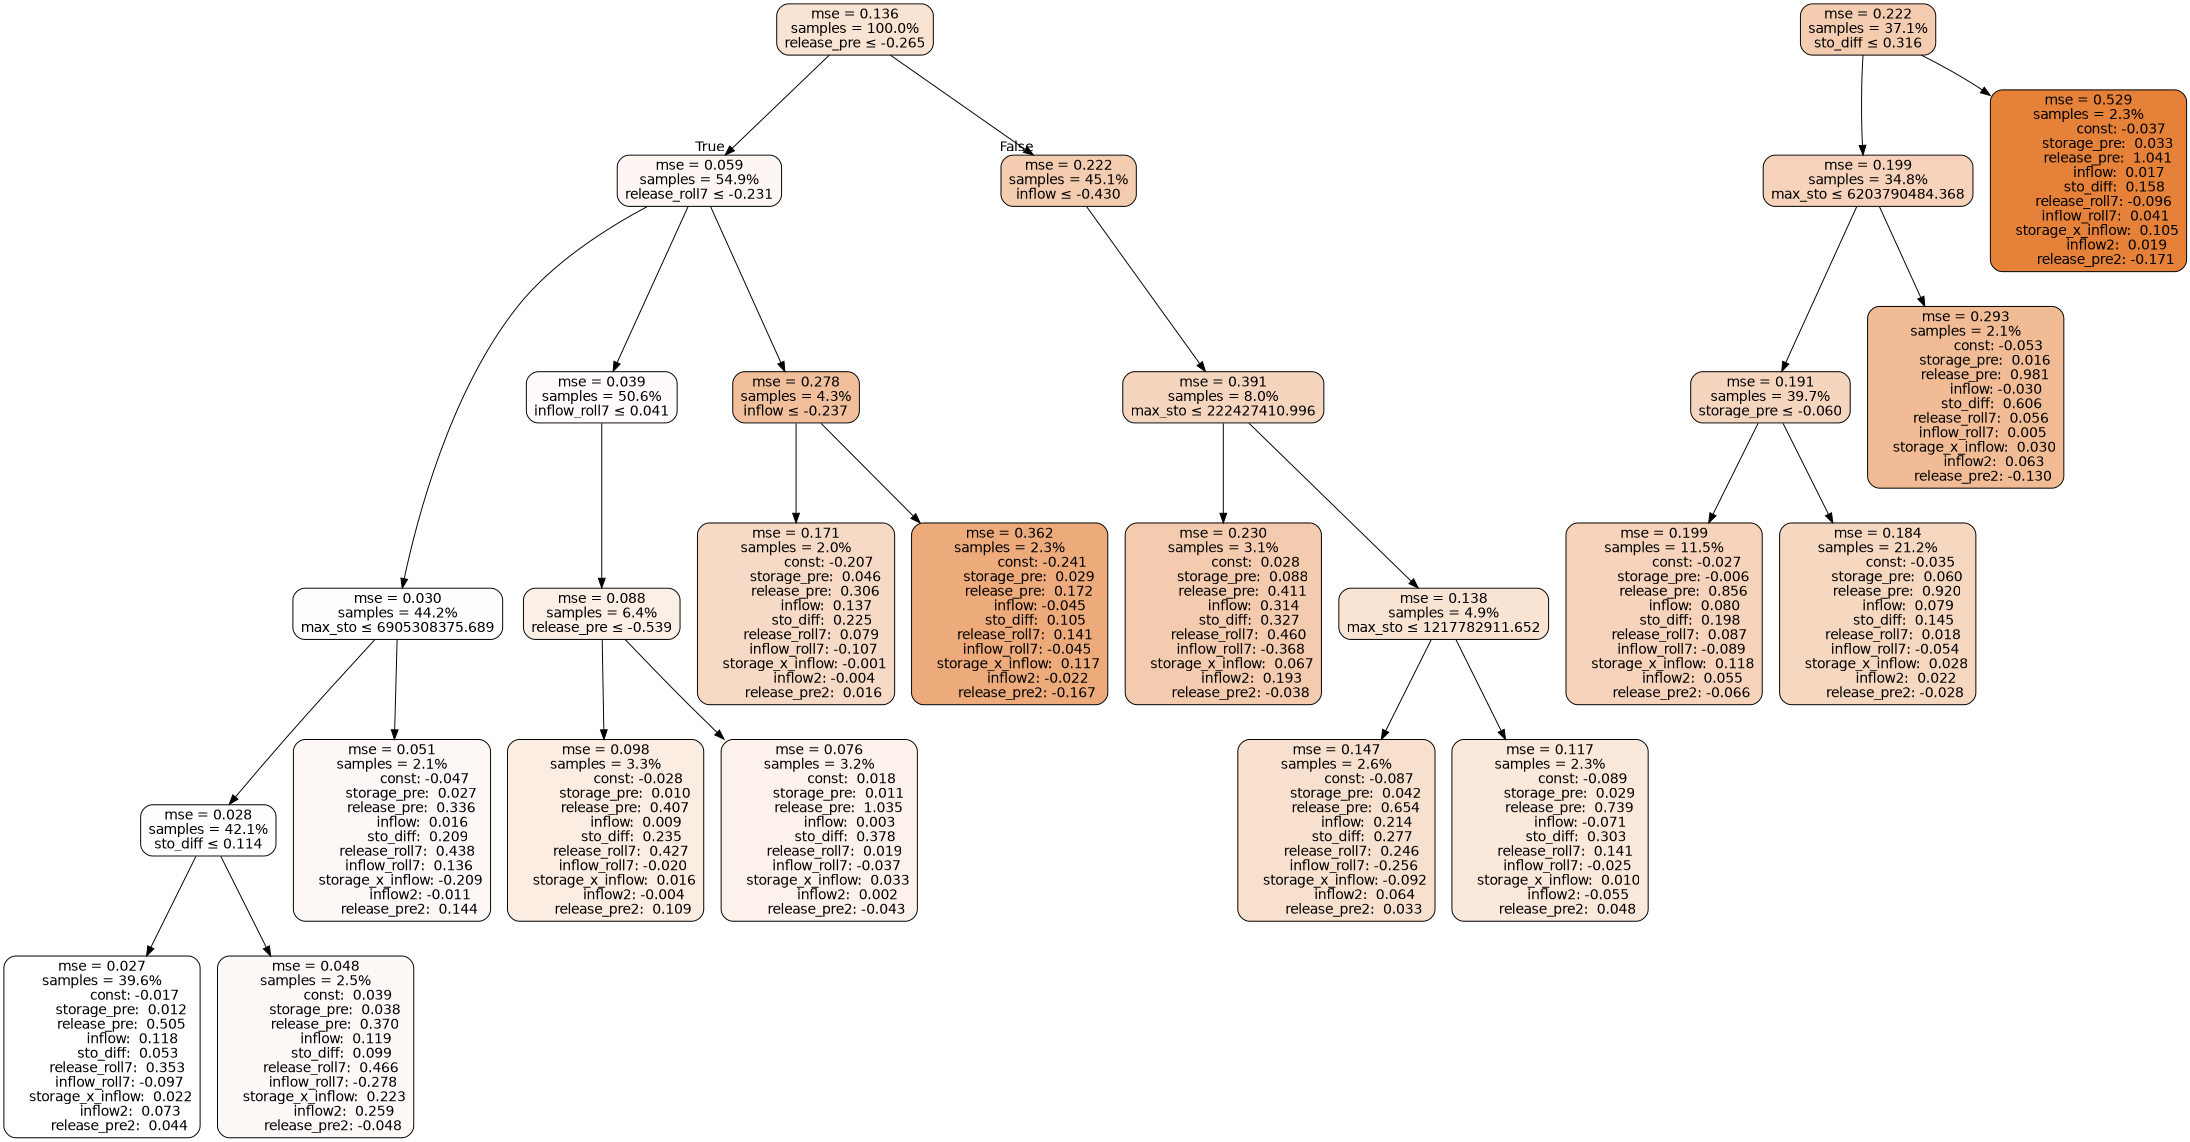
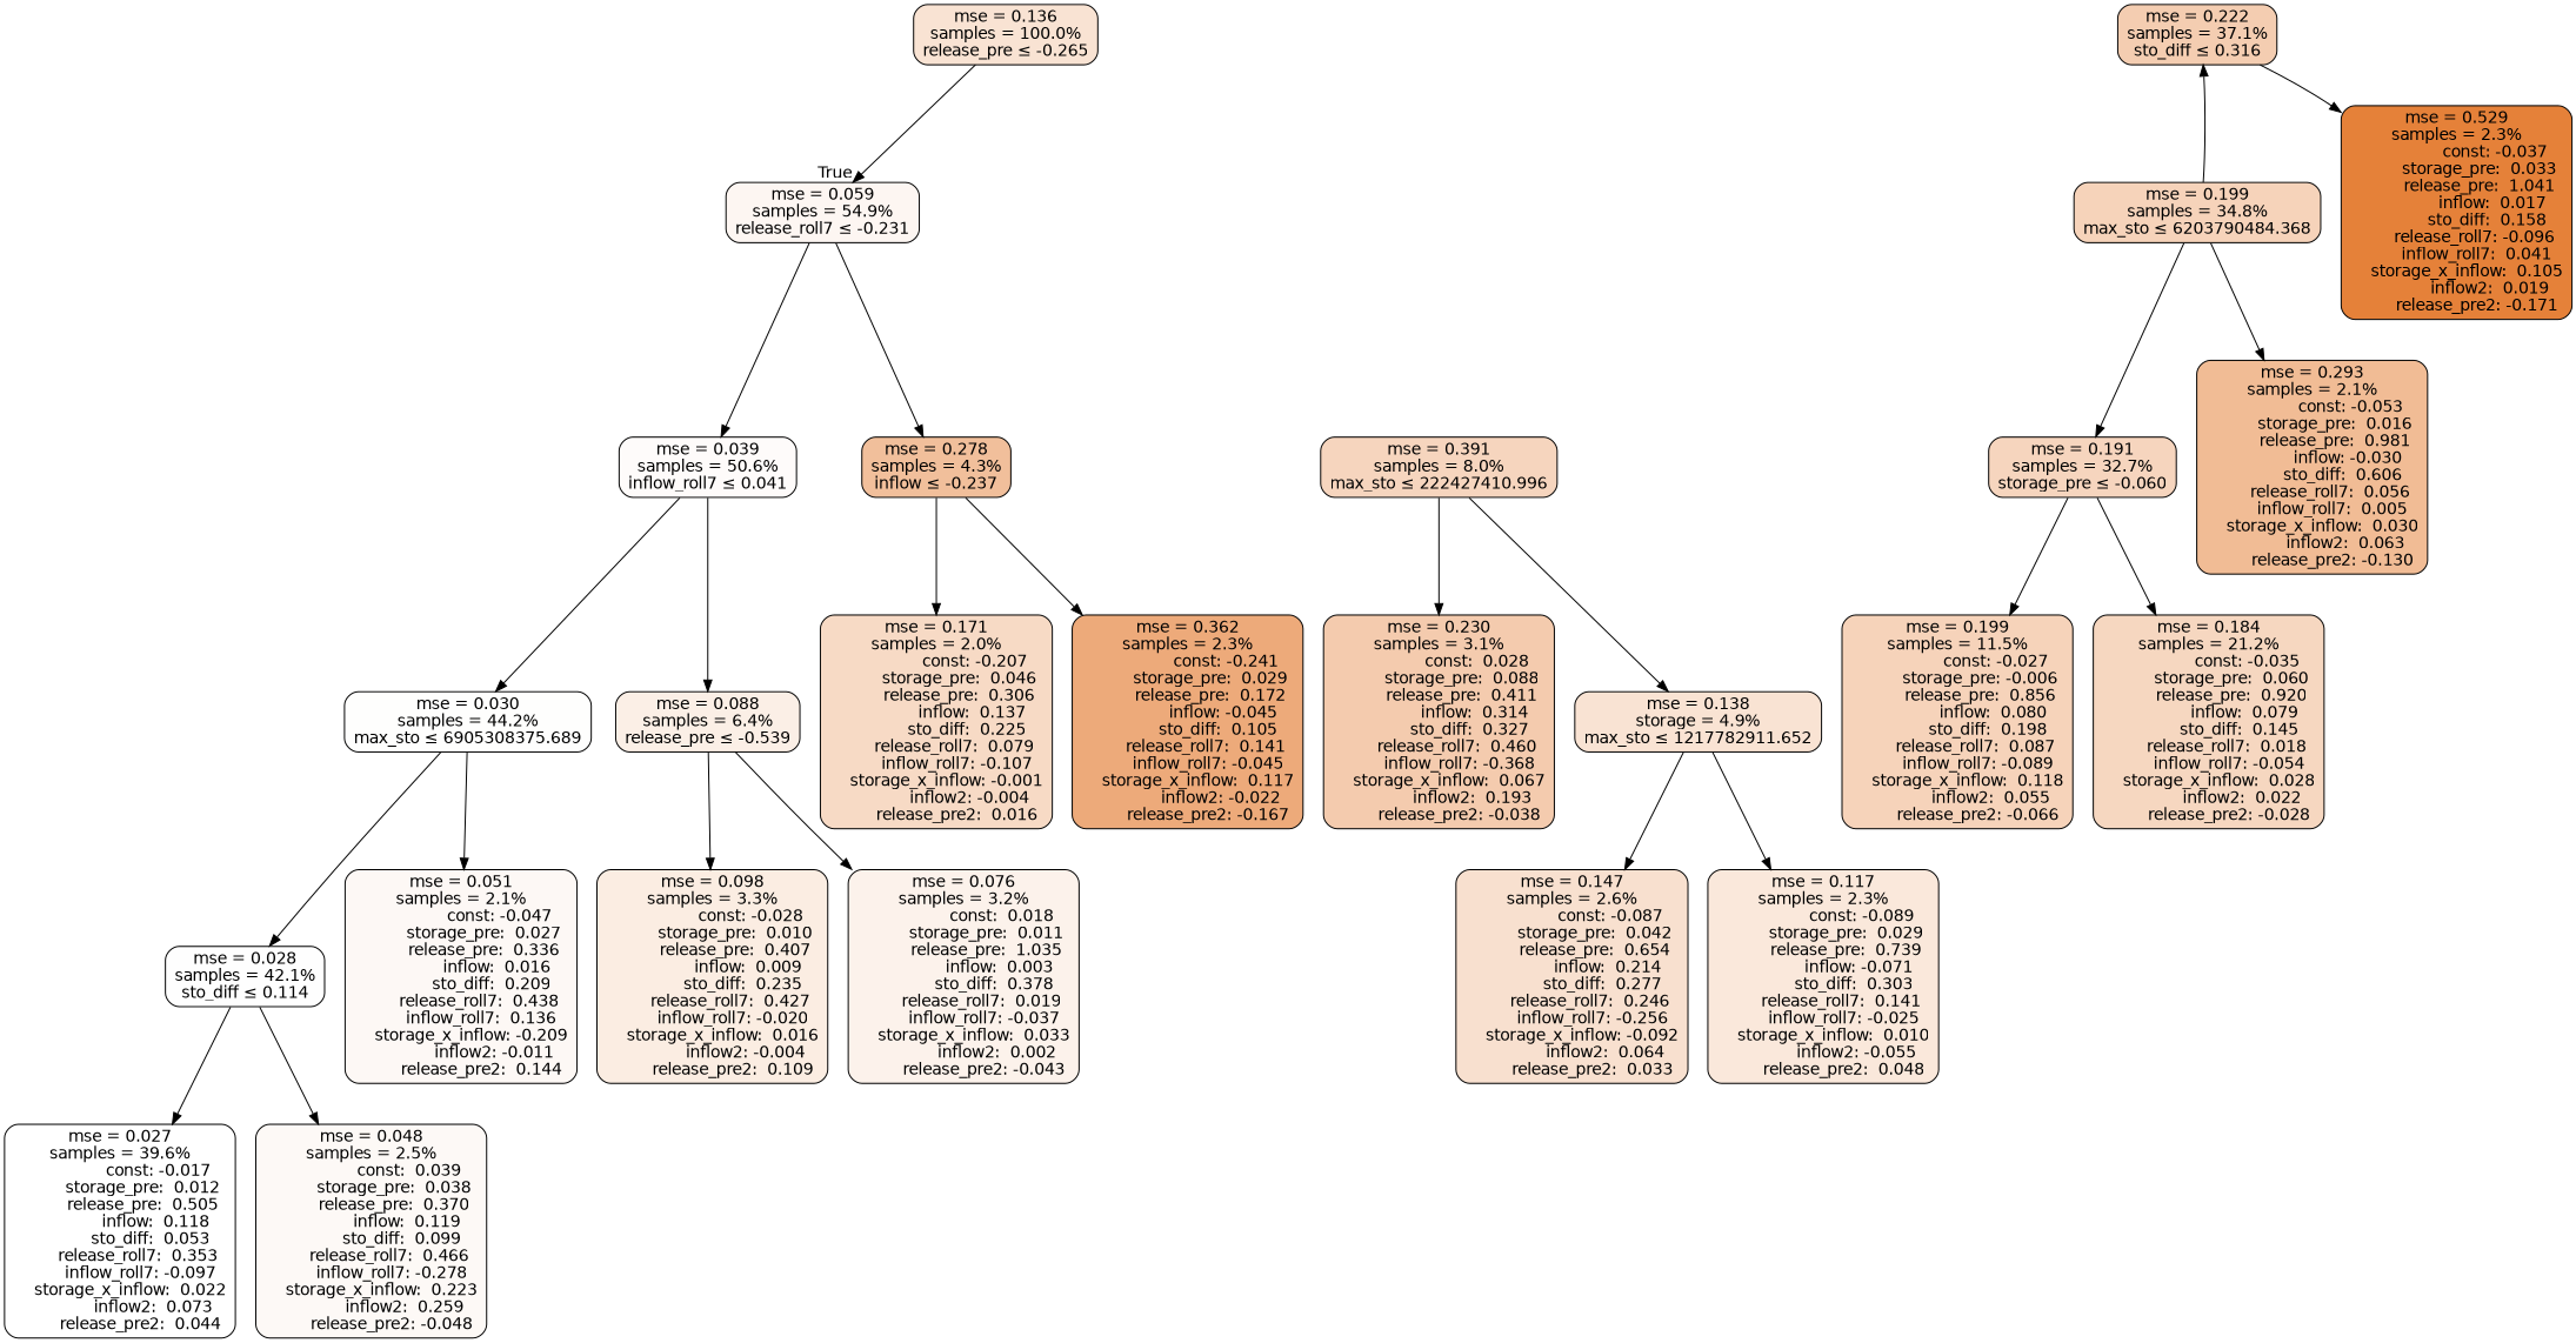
  digraph {
    node [color=black fillcolor="#f9e3d3" fontname=helvetica shape=rectangle style="filled, rounded"]
    edge [fontname=helvetica]
    n1 [label="mse = 0.136\nsamples = 100.0%\nrelease_pre &le; -0.265"]
    n2 [fillcolor="#fdf6f2" label="mse = 0.059\nsamples = 54.9%\nrelease_roll7 &le; -0.231"]
-   n3 [fillcolor="#f4cdb1" label="mse = 0.222\nsamples = 45.1%\ninflow &le; -0.430"]
    n4 [fillcolor="#fefbfa" label="mse = 0.039\nsamples = 50.6%\ninflow_roll7 &le; 0.041"]
    n5 [fillcolor="#f1bf9b" label="mse = 0.278\nsamples = 4.3%\ninflow &le; -0.237"]
    n6 [fillcolor="#f6d5be" label="mse = 0.391\nsamples = 8.0%\nmax_sto &le; 222427410.996"]
    n7 [fillcolor="#fefefd" label="mse = 0.030\nsamples = 44.2%\nmax_sto &le; 6905308375.689"]
    n8 [fillcolor="#fbefe6" label="mse = 0.088\nsamples = 6.4%\nrelease_pre &le; -0.539"]
    n9 [fillcolor="#f7dac5" label="mse = 0.171\nsamples = 2.0%\n               const: -0.207\n         storage_pre:  0.046\n         release_pre:  0.306\n              inflow:  0.137\n            sto_diff:  0.225\n       release_roll7:  0.079\n        inflow_roll7: -0.107\n    storage_x_inflow: -0.001\n             inflow2: -0.004\n        release_pre2:  0.016"]
    n10 [fillcolor="#edaa7a" label="mse = 0.362\nsamples = 2.3%\n               const: -0.241\n         storage_pre:  0.029\n         release_pre:  0.172\n              inflow: -0.045\n            sto_diff:  0.105\n       release_roll7:  0.141\n        inflow_roll7: -0.045\n    storage_x_inflow:  0.117\n             inflow2: -0.022\n        release_pre2: -0.167"]
    n11 [fillcolor="#fefefe" label="mse = 0.028\nsamples = 42.1%\nsto_diff &le; 0.114"]
    n12 [fillcolor="#fdf8f5" label="mse = 0.051\nsamples = 2.1%\n               const: -0.047\n         storage_pre:  0.027\n         release_pre:  0.336\n              inflow:  0.016\n            sto_diff:  0.209\n       release_roll7:  0.438\n        inflow_roll7:  0.136\n    storage_x_inflow: -0.209\n             inflow2: -0.011\n        release_pre2:  0.144"]
    n13 [fillcolor="#fbede2" label="mse = 0.098\nsamples = 3.3%\n               const: -0.028\n         storage_pre:  0.010\n         release_pre:  0.407\n              inflow:  0.009\n            sto_diff:  0.235\n       release_roll7:  0.427\n        inflow_roll7: -0.020\n    storage_x_inflow:  0.016\n             inflow2: -0.004\n        release_pre2:  0.109"]
    n14 [fillcolor="#fcf2eb" label="mse = 0.076\nsamples = 3.2%\n               const:  0.018\n         storage_pre:  0.011\n         release_pre:  1.035\n              inflow:  0.003\n            sto_diff:  0.378\n       release_roll7:  0.019\n        inflow_roll7: -0.037\n    storage_x_inflow:  0.033\n             inflow2:  0.002\n        release_pre2: -0.043"]
    n15 [fillcolor="#ffffff" label="mse = 0.027\nsamples = 39.6%\n               const: -0.017\n         storage_pre:  0.012\n         release_pre:  0.505\n              inflow:  0.118\n            sto_diff:  0.053\n       release_roll7:  0.353\n        inflow_roll7: -0.097\n    storage_x_inflow:  0.022\n             inflow2:  0.073\n        release_pre2:  0.044"]
    n16 [fillcolor="#fdf9f6" label="mse = 0.048\nsamples = 2.5%\n               const:  0.039\n         storage_pre:  0.038\n         release_pre:  0.370\n              inflow:  0.119\n            sto_diff:  0.099\n       release_roll7:  0.466\n        inflow_roll7: -0.278\n    storage_x_inflow:  0.223\n             inflow2:  0.259\n        release_pre2: -0.048"]
    n17 [fillcolor="#f4cbae" label="mse = 0.230\nsamples = 3.1%\n               const:  0.028\n         storage_pre:  0.088\n         release_pre:  0.411\n              inflow:  0.314\n            sto_diff:  0.327\n       release_roll7:  0.460\n        inflow_roll7: -0.368\n    storage_x_inflow:  0.067\n             inflow2:  0.193\n        release_pre2: -0.038"]
-   n18 [label="mse = 0.138\nsamples = 4.9%\nmax_sto &le; 1217782911.652"]
+   n18 [label="mse = 0.138\nstorage = 4.9%\nmax_sto &le; 1217782911.652"]
    n19 [fillcolor="#f4cdb1" label="mse = 0.222\nsamples = 37.1%\nsto_diff &le; 0.316"]
    n20 [fillcolor="#f6d3ba" label="mse = 0.199\nsamples = 34.8%\nmax_sto &le; 6203790484.368"]
    n21 [fillcolor="#e58139" label="mse = 0.529\nsamples = 2.3%\n               const: -0.037\n         storage_pre:  0.033\n         release_pre:  1.041\n              inflow:  0.017\n            sto_diff:  0.158\n       release_roll7: -0.096\n        inflow_roll7:  0.041\n    storage_x_inflow:  0.105\n             inflow2:  0.019\n        release_pre2: -0.171"]
    n22 [fillcolor="#f8e0cf" label="mse = 0.147\nsamples = 2.6%\n               const: -0.087\n         storage_pre:  0.042\n         release_pre:  0.654\n              inflow:  0.214\n            sto_diff:  0.277\n       release_roll7:  0.246\n        inflow_roll7: -0.256\n    storage_x_inflow: -0.092\n             inflow2:  0.064\n        release_pre2:  0.033"]
    n23 [fillcolor="#fae8db" label="mse = 0.117\nsamples = 2.3%\n               const: -0.089\n         storage_pre:  0.029\n         release_pre:  0.739\n              inflow: -0.071\n            sto_diff:  0.303\n       release_roll7:  0.141\n        inflow_roll7: -0.025\n    storage_x_inflow:  0.010\n             inflow2: -0.055\n        release_pre2:  0.048"]
-   n24 [fillcolor="#f6d5be" label="mse = 0.191\nsamples = 39.7%\nstorage_pre &le; -0.060"]
+   n24 [fillcolor="#f6d5be" label="mse = 0.191\nsamples = 32.7%\nstorage_pre &le; -0.060"]
    n25 [fillcolor="#f1bc95" label="mse = 0.293\nsamples = 2.1%\n               const: -0.053\n         storage_pre:  0.016\n         release_pre:  0.981\n              inflow: -0.030\n            sto_diff:  0.606\n       release_roll7:  0.056\n        inflow_roll7:  0.005\n    storage_x_inflow:  0.030\n             inflow2:  0.063\n        release_pre2: -0.130"]
    n26 [fillcolor="#f6d3ba" label="mse = 0.199\nsamples = 11.5%\n               const: -0.027\n         storage_pre: -0.006\n         release_pre:  0.856\n              inflow:  0.080\n            sto_diff:  0.198\n       release_roll7:  0.087\n        inflow_roll7: -0.089\n    storage_x_inflow:  0.118\n             inflow2:  0.055\n        release_pre2: -0.066"]
    n27 [fillcolor="#f6d7c0" label="mse = 0.184\nsamples = 21.2%\n               const: -0.035\n         storage_pre:  0.060\n         release_pre:  0.920\n              inflow:  0.079\n            sto_diff:  0.145\n       release_roll7:  0.018\n        inflow_roll7: -0.054\n    storage_x_inflow:  0.028\n             inflow2:  0.022\n        release_pre2: -0.028"]
    n1 -> n2 [headlabel=True labelangle=45 labeldistance=2.5]
-   n1 -> n3 [headlabel=False labelangle=-45 labeldistance=2.5]
    n2 -> n4
    n2 -> n5
-   n3 -> n6
-   n2 -> n7
+   n4 -> n7
    n4 -> n8
    n5 -> n9
    n5 -> n10
    n6 -> n17
    n6 -> n18
    n7 -> n11
    n7 -> n12
    n8 -> n13
    n8 -> n14
    n11 -> n15
    n11 -> n16
    n18 -> n22
    n18 -> n23
-   n19 -> n20
+   n20 -> n19
    n19 -> n21
    n20 -> n24
    n20 -> n25
    n24 -> n26
    n24 -> n27
  }
